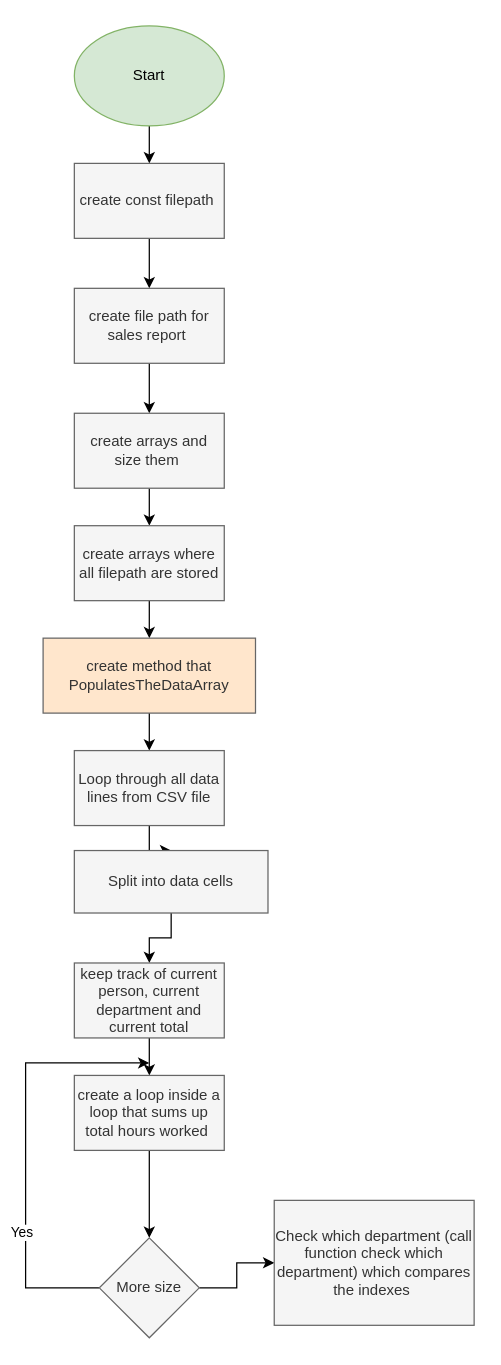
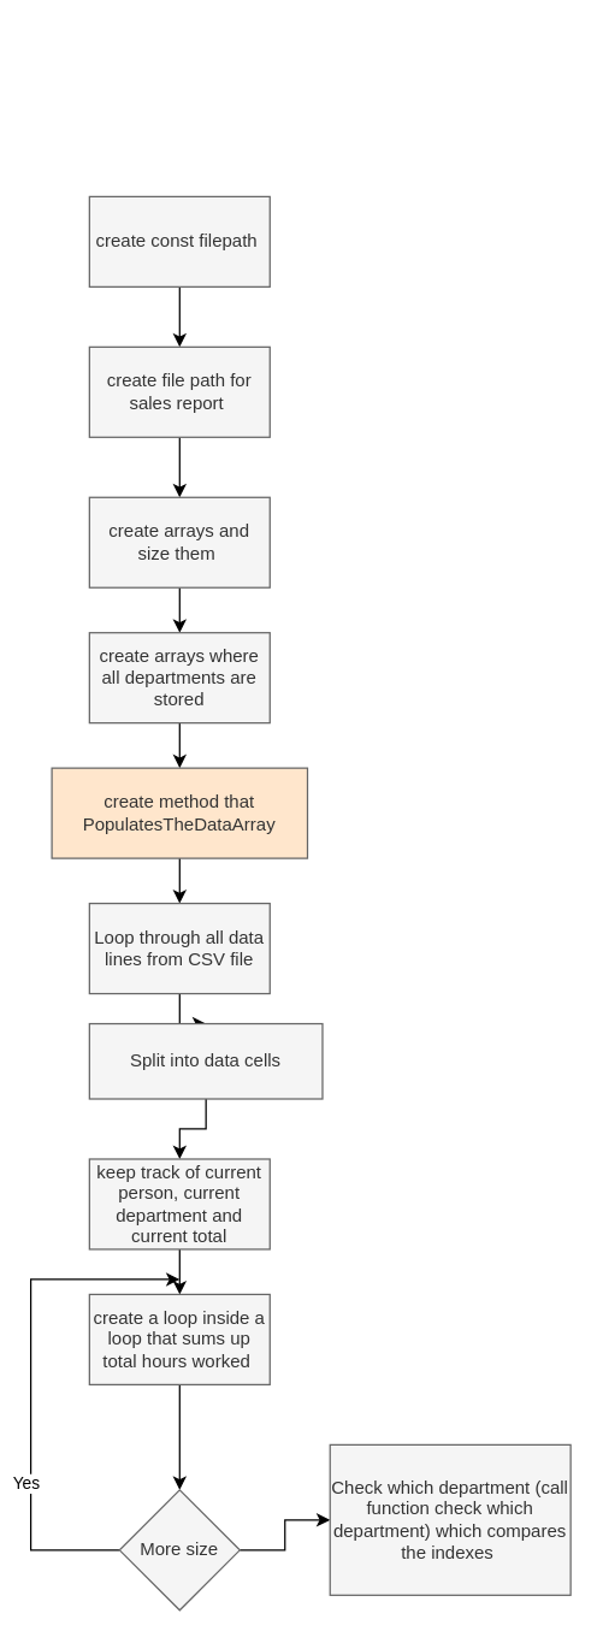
  <mxCell id="0" />
  <mxCell id="1" parent="0" />
- <mxCell id="2" value="" style="edgeStyle=orthogonalEdgeStyle;rounded=0;orthogonalLoop=1;jettySize=auto;html=1;" edge="1" parent="1" source="3" target="5"><mxGeometry relative="1" as="geometry" /></mxCell>
- <mxCell id="3" value="Start" style="ellipse;whiteSpace=wrap;html=1;fillColor=#d5e8d4;strokeColor=#82b366;" vertex="1" parent="1"><mxGeometry x="59" y="20" width="120" height="80" as="geometry" /></mxCell>
  <mxCell id="4" value="" style="edgeStyle=orthogonalEdgeStyle;rounded=0;orthogonalLoop=1;jettySize=auto;html=1;" edge="1" parent="1" source="5" target="7"><mxGeometry relative="1" as="geometry" /></mxCell>
  <mxCell id="5" value="create const filepath&amp;nbsp;" style="whiteSpace=wrap;html=1;fillColor=#f5f5f5;strokeColor=#666666;fontColor=#333333;" vertex="1" parent="1"><mxGeometry x="59" y="130" width="120" height="60" as="geometry" /></mxCell>
  <mxCell id="6" value="" style="edgeStyle=orthogonalEdgeStyle;rounded=0;orthogonalLoop=1;jettySize=auto;html=1;" edge="1" parent="1" source="7" target="9"><mxGeometry relative="1" as="geometry" /></mxCell>
  <mxCell id="7" value="create file path for sales report&amp;nbsp;" style="whiteSpace=wrap;html=1;fillColor=#f5f5f5;strokeColor=#666666;fontColor=#333333;" vertex="1" parent="1"><mxGeometry x="59" y="230" width="120" height="60" as="geometry" /></mxCell>
  <mxCell id="8" value="" style="edgeStyle=orthogonalEdgeStyle;rounded=0;orthogonalLoop=1;jettySize=auto;html=1;" edge="1" parent="1" source="9" target="11"><mxGeometry relative="1" as="geometry" /></mxCell>
  <mxCell id="9" value="create arrays and size them&amp;nbsp;" style="whiteSpace=wrap;html=1;fillColor=#f5f5f5;strokeColor=#666666;fontColor=#333333;" vertex="1" parent="1"><mxGeometry x="59" y="330" width="120" height="60" as="geometry" /></mxCell>
  <mxCell id="10" value="" style="edgeStyle=orthogonalEdgeStyle;rounded=0;orthogonalLoop=1;jettySize=auto;html=1;" edge="1" parent="1" source="11" target="13"><mxGeometry relative="1" as="geometry" /></mxCell>
- <mxCell id="11" value="create arrays where all filepath are stored" style="whiteSpace=wrap;html=1;fillColor=#f5f5f5;strokeColor=#666666;fontColor=#333333;" vertex="1" parent="1"><mxGeometry x="59" y="420" width="120" height="60" as="geometry" /></mxCell>
+ <mxCell id="11" value="create arrays where all departments are stored" style="whiteSpace=wrap;html=1;fillColor=#f5f5f5;strokeColor=#666666;fontColor=#333333;" vertex="1" parent="1"><mxGeometry x="59" y="420" width="120" height="60" as="geometry" /></mxCell>
  <mxCell id="12" value="" style="edgeStyle=orthogonalEdgeStyle;rounded=0;orthogonalLoop=1;jettySize=auto;html=1;" edge="1" parent="1" source="13" target="15"><mxGeometry relative="1" as="geometry" /></mxCell>
  <mxCell id="13" value="create method that PopulatesTheDataArray" style="whiteSpace=wrap;html=1;fillColor=#ffe6cc;strokeColor=#666666;fontColor=#333333;" vertex="1" parent="1"><mxGeometry x="34" y="510" width="170" height="60" as="geometry" /></mxCell>
  <mxCell id="14" value="" style="edgeStyle=orthogonalEdgeStyle;rounded=0;orthogonalLoop=1;jettySize=auto;html=1;" edge="1" parent="1" source="15" target="17"><mxGeometry relative="1" as="geometry" /></mxCell>
  <mxCell id="15" value="Loop through all data lines from CSV file" style="whiteSpace=wrap;html=1;fillColor=#f5f5f5;strokeColor=#666666;fontColor=#333333;" vertex="1" parent="1"><mxGeometry x="59" y="600" width="120" height="60" as="geometry" /></mxCell>
  <mxCell id="16" value="" style="edgeStyle=orthogonalEdgeStyle;rounded=0;orthogonalLoop=1;jettySize=auto;html=1;" edge="1" parent="1" source="17" target="19"><mxGeometry relative="1" as="geometry" /></mxCell>
  <mxCell id="17" value="Split into data cells" style="whiteSpace=wrap;html=1;fillColor=#f5f5f5;strokeColor=#666666;fontColor=#333333;" vertex="1" parent="1"><mxGeometry x="59" y="680" width="155" height="50" as="geometry" /></mxCell>
  <mxCell id="18" value="" style="edgeStyle=orthogonalEdgeStyle;rounded=0;orthogonalLoop=1;jettySize=auto;html=1;" edge="1" parent="1" source="19" target="21"><mxGeometry relative="1" as="geometry" /></mxCell>
  <mxCell id="19" value="keep track of current person, current department and current total" style="whiteSpace=wrap;html=1;fillColor=#f5f5f5;strokeColor=#666666;fontColor=#333333;" vertex="1" parent="1"><mxGeometry x="59" y="770" width="120" height="60" as="geometry" /></mxCell>
  <mxCell id="20" value="" style="edgeStyle=orthogonalEdgeStyle;rounded=0;orthogonalLoop=1;jettySize=auto;html=1;" edge="1" parent="1" source="21" target="25"><mxGeometry relative="1" as="geometry" /></mxCell>
  <mxCell id="21" value="create a loop inside a loop that sums up total hours worked&amp;nbsp;" style="whiteSpace=wrap;html=1;fillColor=#f5f5f5;strokeColor=#666666;fontColor=#333333;" vertex="1" parent="1"><mxGeometry x="59" y="860" width="120" height="60" as="geometry" /></mxCell>
  <mxCell id="22" style="edgeStyle=orthogonalEdgeStyle;rounded=0;orthogonalLoop=1;jettySize=auto;html=1;" edge="1" parent="1" source="25"><mxGeometry relative="1" as="geometry"><mxPoint x="119" y="850" as="targetPoint" /><Array as="points"><mxPoint x="20" y="1030" /></Array></mxGeometry></mxCell>
  <mxCell id="23" value="Yes" style="edgeLabel;html=1;align=center;verticalAlign=middle;resizable=0;points=[];" vertex="1" connectable="0" parent="22"><mxGeometry x="-0.385" y="4" relative="1" as="geometry"><mxPoint as="offset" /></mxGeometry></mxCell>
  <mxCell id="24" value="" style="edgeStyle=orthogonalEdgeStyle;rounded=0;orthogonalLoop=1;jettySize=auto;html=1;" edge="1" parent="1" source="25" target="26"><mxGeometry relative="1" as="geometry" /></mxCell>
  <mxCell id="25" value="More size" style="rhombus;whiteSpace=wrap;html=1;fillColor=#f5f5f5;strokeColor=#666666;fontColor=#333333;" vertex="1" parent="1"><mxGeometry x="79" y="990" width="80" height="80" as="geometry" /></mxCell>
  <mxCell id="26" value="Check which department (call function check which department) which compares the indexes&amp;nbsp;" style="whiteSpace=wrap;html=1;fillColor=#f5f5f5;strokeColor=#666666;fontColor=#333333;" vertex="1" parent="1"><mxGeometry x="219" y="960" width="160" height="100" as="geometry" /></mxCell>
